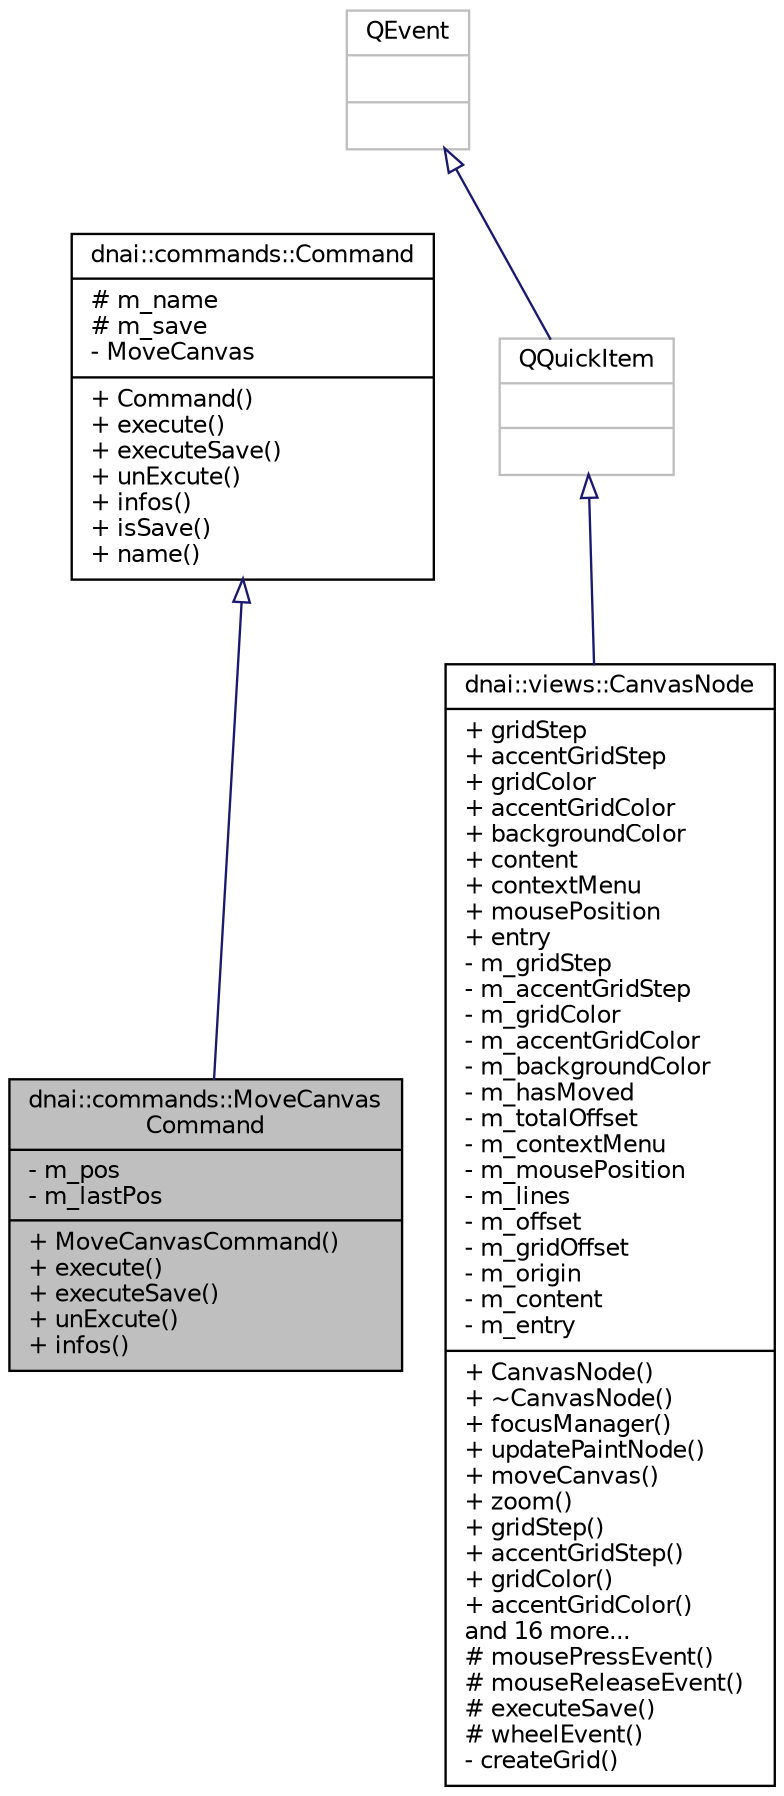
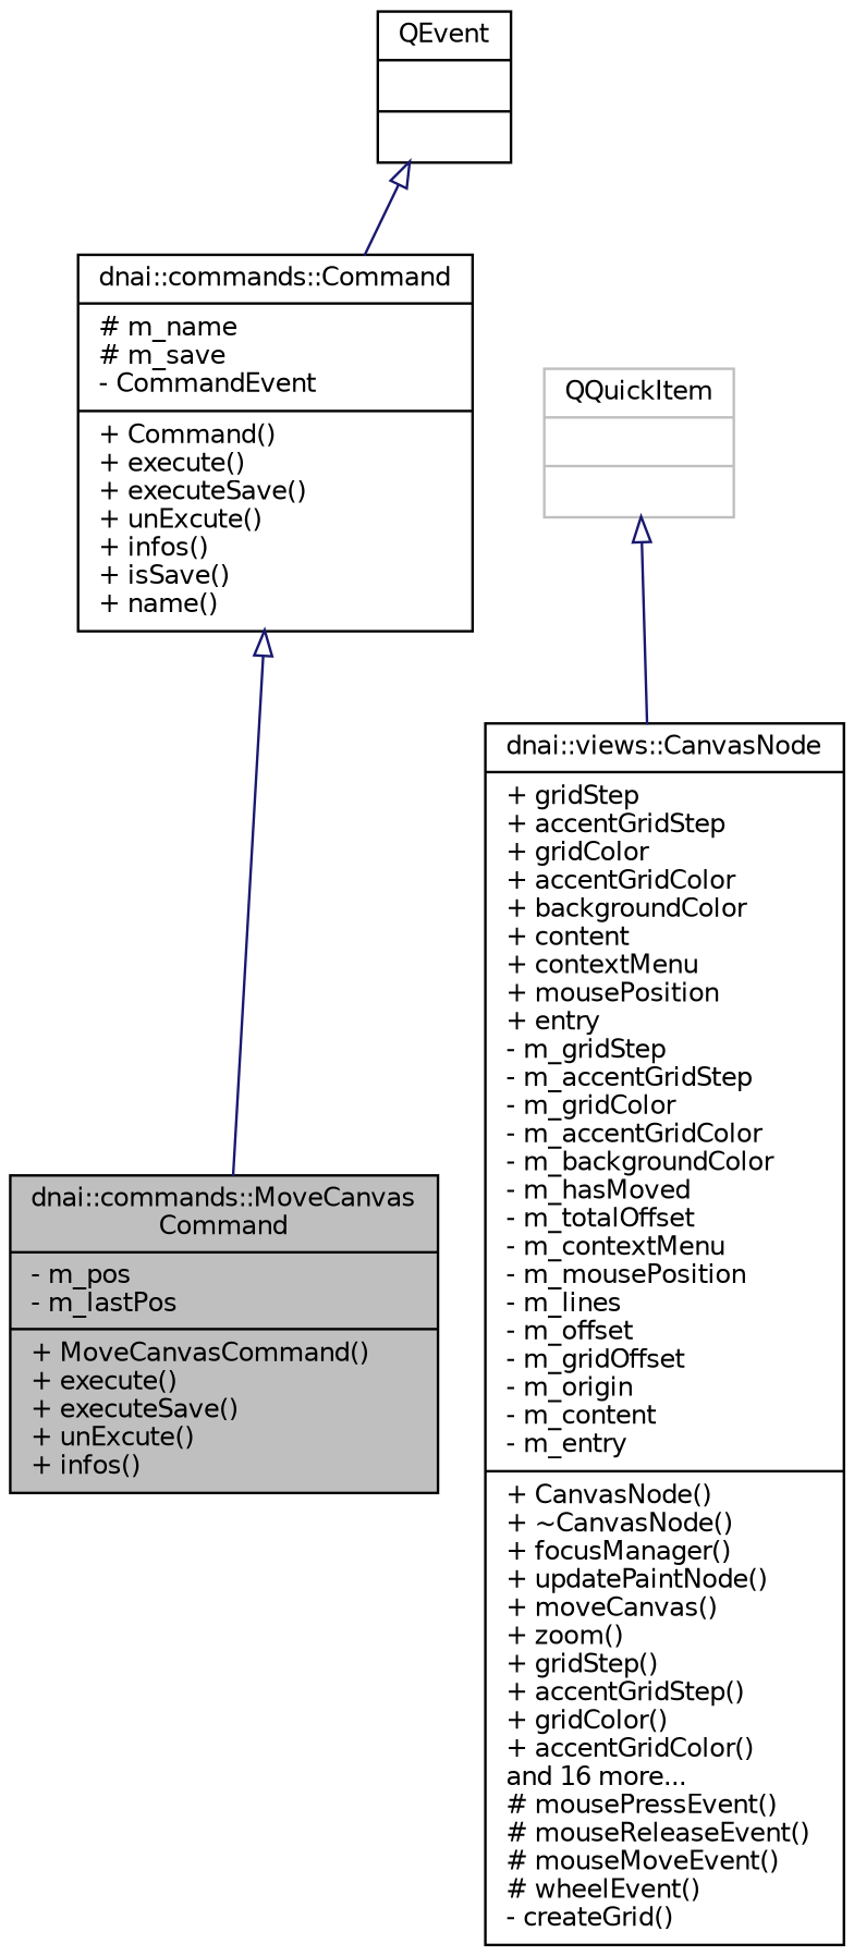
  digraph {
    node [color=black fillcolor=white fontname=Helvetica fontsize=10 shape=record style=filled]
    edge [arrowtail=onormal color=midnightblue dir=back fontname=Helvetica fontsize=10 labelfontname=Helvetica labelfontsize=10 style=solid]
    n1 [fillcolor=grey75 fontcolor=black height=0.2 label="{dnai::commands::MoveCanvas\lCommand\n|- m_pos\l- m_lastPos\l|+ MoveCanvasCommand()\l+ execute()\l+ executeSave()\l+ unExcute()\l+ infos()\l}" width=0.4]
-   n2 [height=0.2 label="{dnai::commands::Command\n|# m_name\l# m_save\l- MoveCanvas\l|+ Command()\l+ execute()\l+ executeSave()\l+ unExcute()\l+ infos()\l+ isSave()\l+ name()\l}" width=0.4]
-   n3 [color=grey75 height=0.2 label="{QEvent\n||}" width=0.4]
-   n4 [height=0.2 label="{dnai::views::CanvasNode\n|+ gridStep\l+ accentGridStep\l+ gridColor\l+ accentGridColor\l+ backgroundColor\l+ content\l+ contextMenu\l+ mousePosition\l+ entry\l- m_gridStep\l- m_accentGridStep\l- m_gridColor\l- m_accentGridColor\l- m_backgroundColor\l- m_hasMoved\l- m_totalOffset\l- m_contextMenu\l- m_mousePosition\l- m_lines\l- m_offset\l- m_gridOffset\l- m_origin\l- m_content\l- m_entry\l|+ CanvasNode()\l+ ~CanvasNode()\l+ focusManager()\l+ updatePaintNode()\l+ moveCanvas()\l+ zoom()\l+ gridStep()\l+ accentGridStep()\l+ gridColor()\l+ accentGridColor()\land 16 more...\l# mousePressEvent()\l# mouseReleaseEvent()\l# executeSave()\l# wheelEvent()\l- createGrid()\l}" width=0.4]
+   n2 [height=0.2 label="{dnai::commands::Command\n|# m_name\l# m_save\l- CommandEvent\l|+ Command()\l+ execute()\l+ executeSave()\l+ unExcute()\l+ infos()\l+ isSave()\l+ name()\l}" width=0.4]
+   n3 [height=0.2 label="{QEvent\n||}" width=0.4]
+   n4 [height=0.2 label="{dnai::views::CanvasNode\n|+ gridStep\l+ accentGridStep\l+ gridColor\l+ accentGridColor\l+ backgroundColor\l+ content\l+ contextMenu\l+ mousePosition\l+ entry\l- m_gridStep\l- m_accentGridStep\l- m_gridColor\l- m_accentGridColor\l- m_backgroundColor\l- m_hasMoved\l- m_totalOffset\l- m_contextMenu\l- m_mousePosition\l- m_lines\l- m_offset\l- m_gridOffset\l- m_origin\l- m_content\l- m_entry\l|+ CanvasNode()\l+ ~CanvasNode()\l+ focusManager()\l+ updatePaintNode()\l+ moveCanvas()\l+ zoom()\l+ gridStep()\l+ accentGridStep()\l+ gridColor()\l+ accentGridColor()\land 16 more...\l# mousePressEvent()\l# mouseReleaseEvent()\l# mouseMoveEvent()\l# wheelEvent()\l- createGrid()\l}" width=0.4]
    n5 [color=grey75 height=0.2 label="{QQuickItem\n||}" width=0.4]
    n2 -> n1
-   n3 -> n5
+   n3 -> n2
    n5 -> n4
  }
